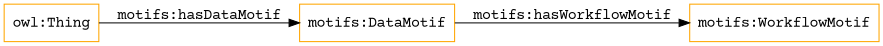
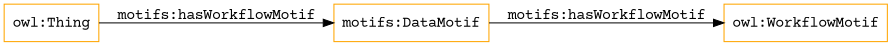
  digraph {
    fontname="Courier Prime"
    rankdir=LR
    node [color=orange fontname="Courier Prime" shape=rectangle]
    edge [fontname="Courier Prime"]
    "owl:Thing"
    "motifs:DataMotif"
-   "motifs:WorkflowMotif"
-   "owl:Thing" -> "motifs:DataMotif" [label="motifs:hasDataMotif"]
+   "motifs:WorkflowMotif" [label="owl:WorkflowMotif"]
+   "owl:Thing" -> "motifs:DataMotif" [label="motifs:hasWorkflowMotif"]
    "motifs:DataMotif" -> "motifs:WorkflowMotif" [label="motifs:hasWorkflowMotif"]
  }
